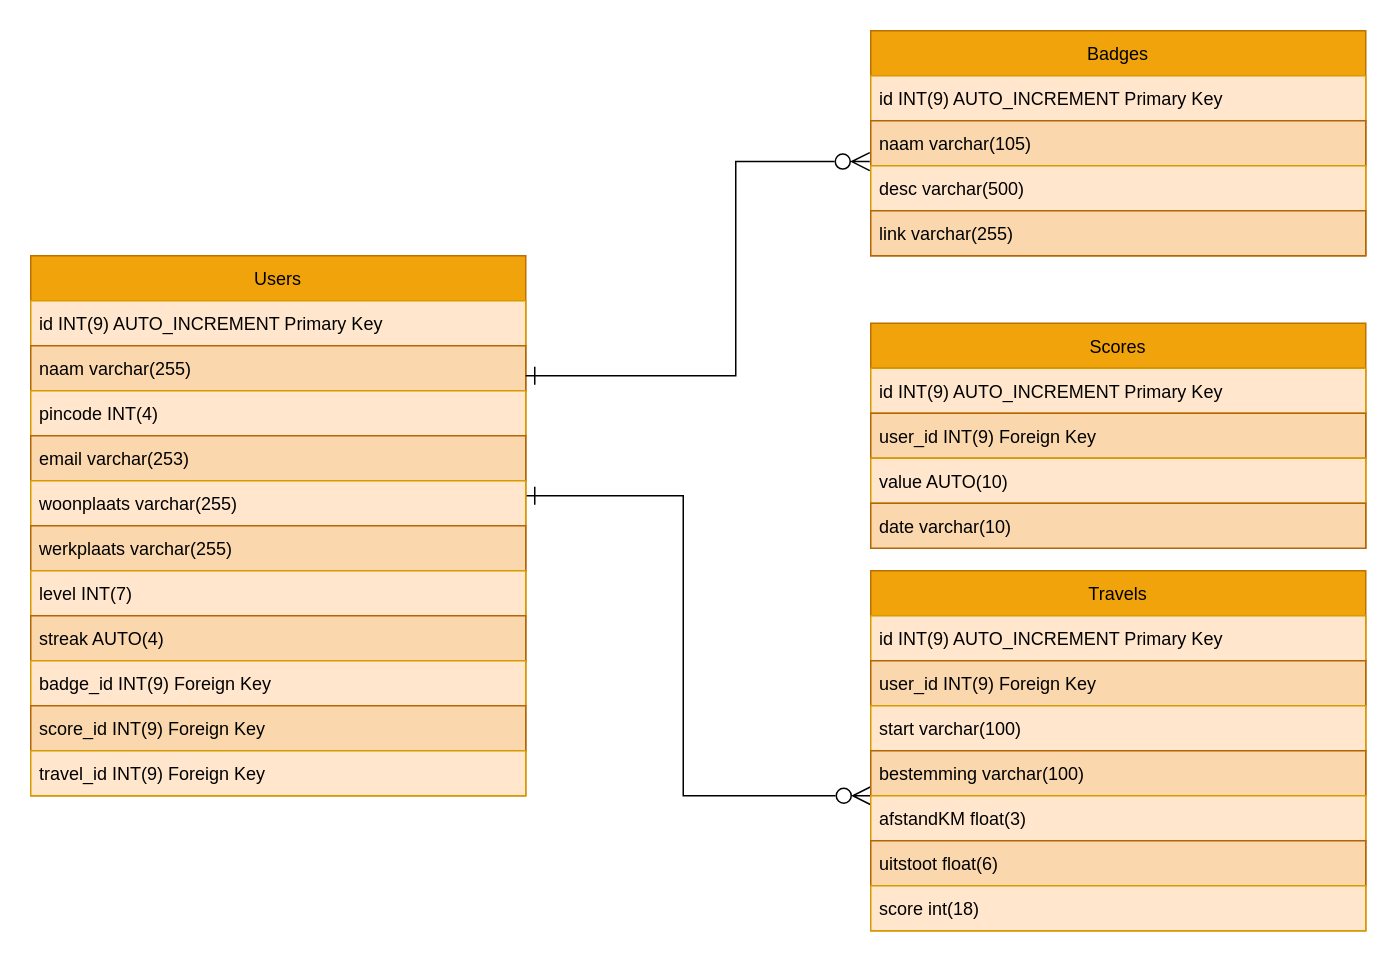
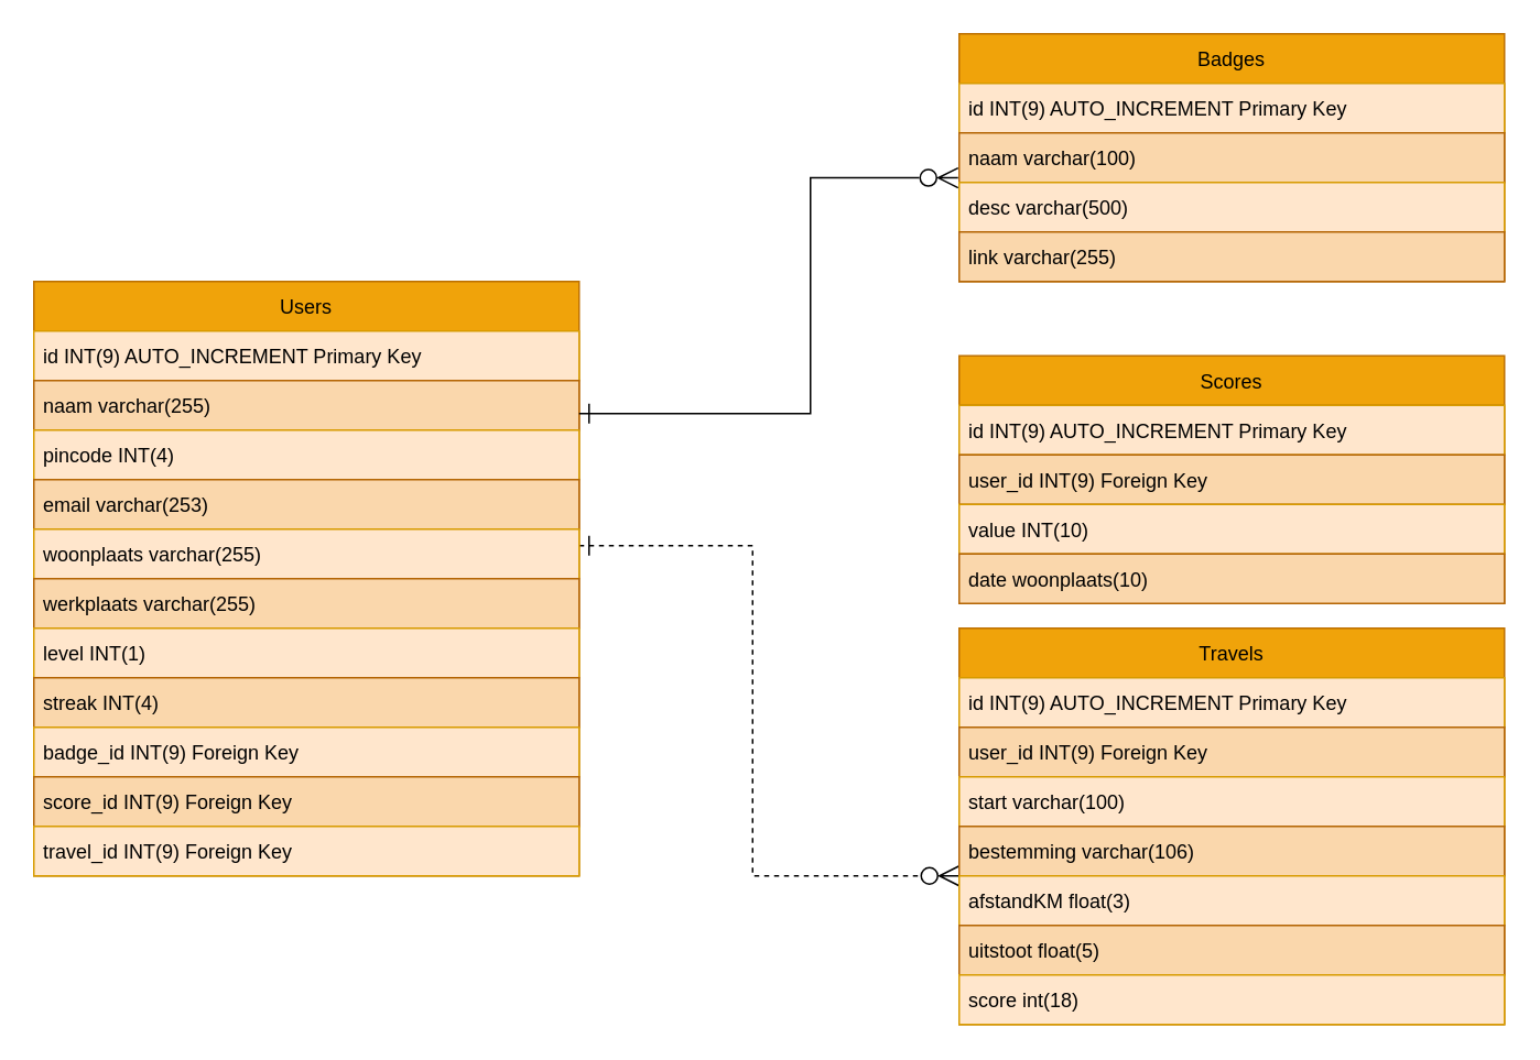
  <mxCell id="0" />
  <mxCell id="1" parent="0" />
- <mxCell id="2" style="edgeStyle=orthogonalEdgeStyle;rounded=0;orthogonalLoop=1;jettySize=auto;html=1;startArrow=ERone;startFill=0;endArrow=ERzeroToMany;endFill=0;startSize=10;endSize=10;" parent="1" source="3" target="25" edge="1"><mxGeometry relative="1" as="geometry"><Array as="points"><mxPoint x="455" y="330" /><mxPoint x="455" y="530" /></Array></mxGeometry></mxCell>
+ <mxCell id="2" style="edgeStyle=orthogonalEdgeStyle;rounded=0;orthogonalLoop=1;jettySize=auto;html=1;startArrow=ERone;startFill=0;endArrow=ERzeroToMany;endFill=0;startSize=10;endSize=10;dashed=1;" parent="1" source="3" target="25" edge="1"><mxGeometry relative="1" as="geometry"><Array as="points"><mxPoint x="455" y="330" /><mxPoint x="455" y="530" /></Array></mxGeometry></mxCell>
  <mxCell id="3" value="Users" style="swimlane;fontStyle=0;childLayout=stackLayout;horizontal=1;startSize=30;horizontalStack=0;resizeParent=1;resizeParentMax=0;resizeLast=0;collapsible=1;marginBottom=0;fillColor=#f0a30a;strokeColor=#BD7000;swimlaneFillColor=default;fontColor=#000000;" parent="1" vertex="1"><mxGeometry x="20" y="170" width="330" height="360" as="geometry" /></mxCell>
  <mxCell id="4" value="id INT(9) AUTO_INCREMENT Primary Key" style="text;strokeColor=#d79b00;fillColor=#ffe6cc;align=left;verticalAlign=middle;spacingLeft=4;spacingRight=4;overflow=hidden;points=[[0,0.5],[1,0.5]];portConstraint=eastwest;rotatable=0;" parent="3" vertex="1"><mxGeometry y="30" width="330" height="30" as="geometry" /></mxCell>
  <mxCell id="5" value="naam varchar(255)" style="text;align=left;verticalAlign=middle;spacingLeft=4;spacingRight=4;overflow=hidden;points=[[0,0.5],[1,0.5]];portConstraint=eastwest;rotatable=0;fillColor=#fad7ac;strokeColor=#b46504;" parent="3" vertex="1"><mxGeometry y="60" width="330" height="30" as="geometry" /></mxCell>
  <mxCell id="6" value="pincode INT(4)" style="text;strokeColor=#d79b00;fillColor=#ffe6cc;align=left;verticalAlign=middle;spacingLeft=4;spacingRight=4;overflow=hidden;points=[[0,0.5],[1,0.5]];portConstraint=eastwest;rotatable=0;" parent="3" vertex="1"><mxGeometry y="90" width="330" height="30" as="geometry" /></mxCell>
  <mxCell id="7" value="email varchar(253)" style="text;strokeColor=#b46504;fillColor=#fad7ac;align=left;verticalAlign=middle;spacingLeft=4;spacingRight=4;overflow=hidden;points=[[0,0.5],[1,0.5]];portConstraint=eastwest;rotatable=0;" parent="3" vertex="1"><mxGeometry y="120" width="330" height="30" as="geometry" /></mxCell>
  <mxCell id="8" value="woonplaats varchar(255)" style="text;strokeColor=#d79b00;fillColor=#ffe6cc;align=left;verticalAlign=middle;spacingLeft=4;spacingRight=4;overflow=hidden;points=[[0,0.5],[1,0.5]];portConstraint=eastwest;rotatable=0;" parent="3" vertex="1"><mxGeometry y="150" width="330" height="30" as="geometry" /></mxCell>
  <mxCell id="9" value="werkplaats varchar(255)" style="text;strokeColor=#b46504;fillColor=#fad7ac;align=left;verticalAlign=middle;spacingLeft=4;spacingRight=4;overflow=hidden;points=[[0,0.5],[1,0.5]];portConstraint=eastwest;rotatable=0;" parent="3" vertex="1"><mxGeometry y="180" width="330" height="30" as="geometry" /></mxCell>
- <mxCell id="10" value="level INT(7)" style="text;strokeColor=#d79b00;fillColor=#ffe6cc;align=left;verticalAlign=middle;spacingLeft=4;spacingRight=4;overflow=hidden;points=[[0,0.5],[1,0.5]];portConstraint=eastwest;rotatable=0;" parent="3" vertex="1"><mxGeometry y="210" width="330" height="30" as="geometry" /></mxCell>
- <mxCell id="11" value="streak AUTO(4)" style="text;strokeColor=#b46504;fillColor=#fad7ac;align=left;verticalAlign=middle;spacingLeft=4;spacingRight=4;overflow=hidden;points=[[0,0.5],[1,0.5]];portConstraint=eastwest;rotatable=0;" vertex="1" parent="3"><mxGeometry y="240" width="330" height="30" as="geometry" /></mxCell>
+ <mxCell id="10" value="level INT(1)" style="text;strokeColor=#d79b00;fillColor=#ffe6cc;align=left;verticalAlign=middle;spacingLeft=4;spacingRight=4;overflow=hidden;points=[[0,0.5],[1,0.5]];portConstraint=eastwest;rotatable=0;" parent="3" vertex="1"><mxGeometry y="210" width="330" height="30" as="geometry" /></mxCell>
+ <mxCell id="11" value="streak INT(4)" style="text;strokeColor=#b46504;fillColor=#fad7ac;align=left;verticalAlign=middle;spacingLeft=4;spacingRight=4;overflow=hidden;points=[[0,0.5],[1,0.5]];portConstraint=eastwest;rotatable=0;" vertex="1" parent="3"><mxGeometry y="240" width="330" height="30" as="geometry" /></mxCell>
  <mxCell id="12" value="badge_id INT(9) Foreign Key" style="text;strokeColor=#d79b00;fillColor=#ffe6cc;align=left;verticalAlign=middle;spacingLeft=4;spacingRight=4;overflow=hidden;points=[[0,0.5],[1,0.5]];portConstraint=eastwest;rotatable=0;" vertex="1" parent="3"><mxGeometry y="270" width="330" height="30" as="geometry" /></mxCell>
  <mxCell id="13" value="score_id INT(9) Foreign Key" style="text;strokeColor=#b46504;fillColor=#fad7ac;align=left;verticalAlign=middle;spacingLeft=4;spacingRight=4;overflow=hidden;points=[[0,0.5],[1,0.5]];portConstraint=eastwest;rotatable=0;" vertex="1" parent="3"><mxGeometry y="300" width="330" height="30" as="geometry" /></mxCell>
  <mxCell id="14" value="travel_id INT(9) Foreign Key" style="text;strokeColor=#d79b00;fillColor=#ffe6cc;align=left;verticalAlign=middle;spacingLeft=4;spacingRight=4;overflow=hidden;points=[[0,0.5],[1,0.5]];portConstraint=eastwest;rotatable=0;" vertex="1" parent="3"><mxGeometry y="330" width="330" height="30" as="geometry" /></mxCell>
  <mxCell id="15" value="Scores" style="swimlane;fontStyle=0;childLayout=stackLayout;horizontal=1;startSize=30;horizontalStack=0;resizeParent=1;resizeParentMax=0;resizeLast=0;collapsible=1;marginBottom=0;fillColor=#f0a30a;strokeColor=#BD7000;swimlaneFillColor=default;fontColor=#000000;" parent="1" vertex="1"><mxGeometry x="580" y="215" width="330" height="150" as="geometry" /></mxCell>
  <mxCell id="16" value="id INT(9) AUTO_INCREMENT Primary Key" style="text;strokeColor=#d79b00;fillColor=#ffe6cc;align=left;verticalAlign=middle;spacingLeft=4;spacingRight=4;overflow=hidden;points=[[0,0.5],[1,0.5]];portConstraint=eastwest;rotatable=0;" parent="15" vertex="1"><mxGeometry y="30" width="330" height="30" as="geometry" /></mxCell>
  <mxCell id="17" value="user_id INT(9) Foreign Key" style="text;strokeColor=#b46504;fillColor=#fad7ac;align=left;verticalAlign=middle;spacingLeft=4;spacingRight=4;overflow=hidden;points=[[0,0.5],[1,0.5]];portConstraint=eastwest;rotatable=0;" parent="15" vertex="1"><mxGeometry y="60" width="330" height="30" as="geometry" /></mxCell>
- <mxCell id="18" value="value AUTO(10)" style="text;strokeColor=#d79b00;fillColor=#ffe6cc;align=left;verticalAlign=middle;spacingLeft=4;spacingRight=4;overflow=hidden;points=[[0,0.5],[1,0.5]];portConstraint=eastwest;rotatable=0;" parent="15" vertex="1"><mxGeometry y="90" width="330" height="30" as="geometry" /></mxCell>
- <mxCell id="19" value="date varchar(10)" style="text;strokeColor=#b46504;fillColor=#fad7ac;align=left;verticalAlign=middle;spacingLeft=4;spacingRight=4;overflow=hidden;points=[[0,0.5],[1,0.5]];portConstraint=eastwest;rotatable=0;" parent="15" vertex="1"><mxGeometry y="120" width="330" height="30" as="geometry" /></mxCell>
+ <mxCell id="18" value="value INT(10)" style="text;strokeColor=#d79b00;fillColor=#ffe6cc;align=left;verticalAlign=middle;spacingLeft=4;spacingRight=4;overflow=hidden;points=[[0,0.5],[1,0.5]];portConstraint=eastwest;rotatable=0;" parent="15" vertex="1"><mxGeometry y="90" width="330" height="30" as="geometry" /></mxCell>
+ <mxCell id="19" value="date woonplaats(10)" style="text;strokeColor=#b46504;fillColor=#fad7ac;align=left;verticalAlign=middle;spacingLeft=4;spacingRight=4;overflow=hidden;points=[[0,0.5],[1,0.5]];portConstraint=eastwest;rotatable=0;" parent="15" vertex="1"><mxGeometry y="120" width="330" height="30" as="geometry" /></mxCell>
  <mxCell id="20" value="Badges" style="swimlane;fontStyle=0;childLayout=stackLayout;horizontal=1;startSize=30;horizontalStack=0;resizeParent=1;resizeParentMax=0;resizeLast=0;collapsible=1;marginBottom=0;fillColor=#f0a30a;strokeColor=#BD7000;swimlaneFillColor=default;fontColor=#000000;" parent="1" vertex="1"><mxGeometry x="580" y="20" width="330" height="150" as="geometry" /></mxCell>
  <mxCell id="21" value="id INT(9) AUTO_INCREMENT Primary Key" style="text;strokeColor=#d79b00;fillColor=#ffe6cc;align=left;verticalAlign=middle;spacingLeft=4;spacingRight=4;overflow=hidden;points=[[0,0.5],[1,0.5]];portConstraint=eastwest;rotatable=0;" parent="20" vertex="1"><mxGeometry y="30" width="330" height="30" as="geometry" /></mxCell>
- <mxCell id="22" value="naam varchar(105)" style="text;strokeColor=#b46504;fillColor=#fad7ac;align=left;verticalAlign=middle;spacingLeft=4;spacingRight=4;overflow=hidden;points=[[0,0.5],[1,0.5]];portConstraint=eastwest;rotatable=0;" parent="20" vertex="1"><mxGeometry y="60" width="330" height="30" as="geometry" /></mxCell>
+ <mxCell id="22" value="naam varchar(100)" style="text;strokeColor=#b46504;fillColor=#fad7ac;align=left;verticalAlign=middle;spacingLeft=4;spacingRight=4;overflow=hidden;points=[[0,0.5],[1,0.5]];portConstraint=eastwest;rotatable=0;" parent="20" vertex="1"><mxGeometry y="60" width="330" height="30" as="geometry" /></mxCell>
  <mxCell id="23" value="desc varchar(500)" style="text;strokeColor=#d79b00;fillColor=#ffe6cc;align=left;verticalAlign=middle;spacingLeft=4;spacingRight=4;overflow=hidden;points=[[0,0.5],[1,0.5]];portConstraint=eastwest;rotatable=0;" parent="20" vertex="1"><mxGeometry y="90" width="330" height="30" as="geometry" /></mxCell>
  <mxCell id="24" value="link varchar(255)" style="text;strokeColor=#b46504;fillColor=#fad7ac;align=left;verticalAlign=middle;spacingLeft=4;spacingRight=4;overflow=hidden;points=[[0,0.5],[1,0.5]];portConstraint=eastwest;rotatable=0;" parent="20" vertex="1"><mxGeometry y="120" width="330" height="30" as="geometry" /></mxCell>
  <mxCell id="25" value="Travels" style="swimlane;fontStyle=0;childLayout=stackLayout;horizontal=1;startSize=30;horizontalStack=0;resizeParent=1;resizeParentMax=0;resizeLast=0;collapsible=1;marginBottom=0;fillColor=#f0a30a;strokeColor=#BD7000;swimlaneFillColor=default;fontColor=#000000;" parent="1" vertex="1"><mxGeometry x="580" y="380" width="330" height="240" as="geometry" /></mxCell>
  <mxCell id="26" value="id INT(9) AUTO_INCREMENT Primary Key" style="text;strokeColor=#d79b00;fillColor=#ffe6cc;align=left;verticalAlign=middle;spacingLeft=4;spacingRight=4;overflow=hidden;points=[[0,0.5],[1,0.5]];portConstraint=eastwest;rotatable=0;" parent="25" vertex="1"><mxGeometry y="30" width="330" height="30" as="geometry" /></mxCell>
  <mxCell id="27" value="user_id INT(9) Foreign Key" style="text;strokeColor=#b46504;fillColor=#fad7ac;align=left;verticalAlign=middle;spacingLeft=4;spacingRight=4;overflow=hidden;points=[[0,0.5],[1,0.5]];portConstraint=eastwest;rotatable=0;" parent="25" vertex="1"><mxGeometry y="60" width="330" height="30" as="geometry" /></mxCell>
  <mxCell id="28" value="start varchar(100)" style="text;strokeColor=#d79b00;fillColor=#ffe6cc;align=left;verticalAlign=middle;spacingLeft=4;spacingRight=4;overflow=hidden;points=[[0,0.5],[1,0.5]];portConstraint=eastwest;rotatable=0;" parent="25" vertex="1"><mxGeometry y="90" width="330" height="30" as="geometry" /></mxCell>
- <mxCell id="29" value="bestemming varchar(100)" style="text;strokeColor=#b46504;fillColor=#fad7ac;align=left;verticalAlign=middle;spacingLeft=4;spacingRight=4;overflow=hidden;points=[[0,0.5],[1,0.5]];portConstraint=eastwest;rotatable=0;" parent="25" vertex="1"><mxGeometry y="120" width="330" height="30" as="geometry" /></mxCell>
+ <mxCell id="29" value="bestemming varchar(106)" style="text;strokeColor=#b46504;fillColor=#fad7ac;align=left;verticalAlign=middle;spacingLeft=4;spacingRight=4;overflow=hidden;points=[[0,0.5],[1,0.5]];portConstraint=eastwest;rotatable=0;" parent="25" vertex="1"><mxGeometry y="120" width="330" height="30" as="geometry" /></mxCell>
  <mxCell id="30" value="afstandKM float(3)" style="text;strokeColor=#d79b00;fillColor=#ffe6cc;align=left;verticalAlign=middle;spacingLeft=4;spacingRight=4;overflow=hidden;points=[[0,0.5],[1,0.5]];portConstraint=eastwest;rotatable=0;" parent="25" vertex="1"><mxGeometry y="150" width="330" height="30" as="geometry" /></mxCell>
- <mxCell id="31" value="uitstoot float(6)" style="text;strokeColor=#b46504;fillColor=#fad7ac;align=left;verticalAlign=middle;spacingLeft=4;spacingRight=4;overflow=hidden;points=[[0,0.5],[1,0.5]];portConstraint=eastwest;rotatable=0;" parent="25" vertex="1"><mxGeometry y="180" width="330" height="30" as="geometry" /></mxCell>
+ <mxCell id="31" value="uitstoot float(5)" style="text;strokeColor=#b46504;fillColor=#fad7ac;align=left;verticalAlign=middle;spacingLeft=4;spacingRight=4;overflow=hidden;points=[[0,0.5],[1,0.5]];portConstraint=eastwest;rotatable=0;" parent="25" vertex="1"><mxGeometry y="180" width="330" height="30" as="geometry" /></mxCell>
  <mxCell id="32" value="score int(18)" style="text;strokeColor=#d79b00;fillColor=#ffe6cc;align=left;verticalAlign=middle;spacingLeft=4;spacingRight=4;overflow=hidden;points=[[0,0.5],[1,0.5]];portConstraint=eastwest;rotatable=0;" parent="25" vertex="1"><mxGeometry y="210" width="330" height="30" as="geometry" /></mxCell>
  <mxCell id="33" style="edgeStyle=orthogonalEdgeStyle;rounded=0;orthogonalLoop=1;jettySize=auto;html=1;endArrow=ERzeroToMany;endFill=0;endSize=10;startArrow=ERone;startFill=0;startSize=10;entryX=-0.002;entryY=-0.093;entryDx=0;entryDy=0;entryPerimeter=0;" edge="1" parent="1" target="23"><mxGeometry relative="1" as="geometry"><mxPoint x="350" y="250" as="sourcePoint" /><mxPoint x="580" y="240" as="targetPoint" /><Array as="points"><mxPoint x="490" y="250" /><mxPoint x="490" y="107" /></Array></mxGeometry></mxCell>
